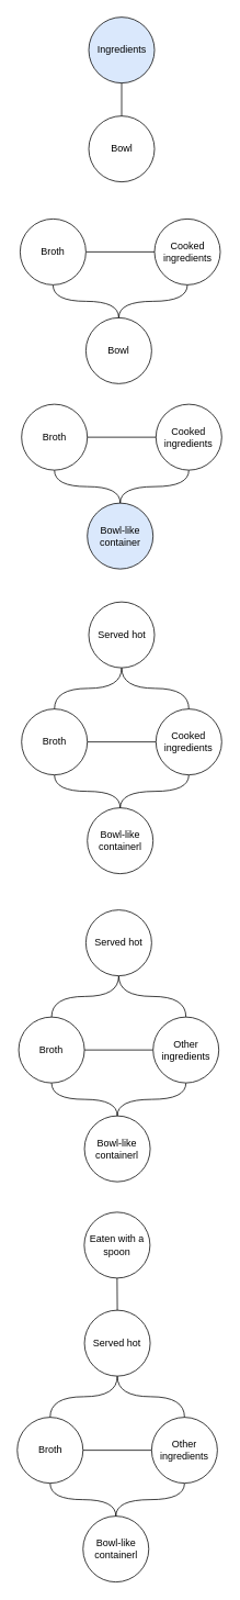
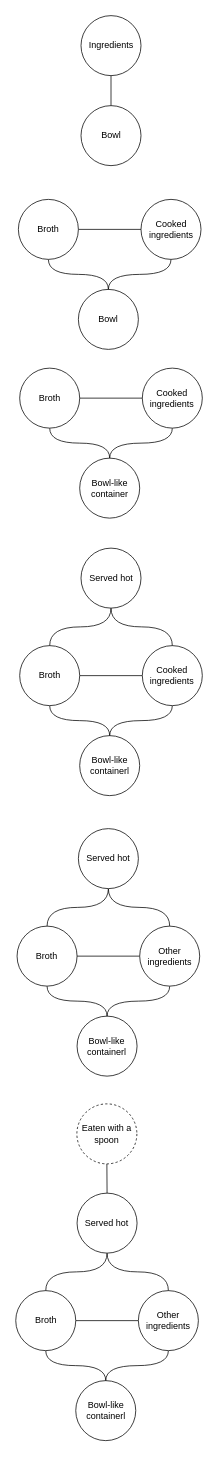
  <mxCell id="0" />
  <mxCell id="1" parent="0" />
  <mxCell id="2" style="edgeStyle=orthogonalEdgeStyle;rounded=0;orthogonalLoop=1;jettySize=auto;html=1;exitX=0.5;exitY=0;exitDx=0;exitDy=0;entryX=0.5;entryY=1;entryDx=0;entryDy=0;endArrow=none;endFill=0;" edge="1" parent="1" source="3" target="4"><mxGeometry relative="1" as="geometry" /></mxCell>
  <mxCell id="3" value="Bowl" style="ellipse;whiteSpace=wrap;html=1;aspect=fixed;" vertex="1" parent="1"><mxGeometry x="107.5" y="140" width="80" height="80" as="geometry" /></mxCell>
- <mxCell id="4" value="Ingredients" style="ellipse;whiteSpace=wrap;html=1;aspect=fixed;fillColor=#dae8fc;" vertex="1" parent="1"><mxGeometry x="107.5" y="20" width="80" height="80" as="geometry" /></mxCell>
+ <mxCell id="4" value="Ingredients" style="ellipse;whiteSpace=wrap;html=1;aspect=fixed;" vertex="1" parent="1"><mxGeometry x="107.5" y="20" width="80" height="80" as="geometry" /></mxCell>
  <mxCell id="5" value="Bowl" style="ellipse;whiteSpace=wrap;html=1;aspect=fixed;" vertex="1" parent="1"><mxGeometry x="104" y="385" width="80" height="80" as="geometry" /></mxCell>
  <mxCell id="6" style="edgeStyle=orthogonalEdgeStyle;orthogonalLoop=1;jettySize=auto;html=1;exitX=0.5;exitY=1;exitDx=0;exitDy=0;entryX=0.5;entryY=0;entryDx=0;entryDy=0;endArrow=none;endFill=0;curved=1;" edge="1" parent="1" source="8" target="5"><mxGeometry relative="1" as="geometry" /></mxCell>
  <mxCell id="7" style="edgeStyle=orthogonalEdgeStyle;rounded=0;orthogonalLoop=1;jettySize=auto;html=1;exitX=1;exitY=0.5;exitDx=0;exitDy=0;entryX=0;entryY=0.5;entryDx=0;entryDy=0;endArrow=none;endFill=0;" edge="1" parent="1" source="8" target="10"><mxGeometry relative="1" as="geometry" /></mxCell>
  <mxCell id="8" value="Broth" style="ellipse;whiteSpace=wrap;html=1;aspect=fixed;" vertex="1" parent="1"><mxGeometry x="24" y="265" width="80" height="80" as="geometry" /></mxCell>
  <mxCell id="9" style="edgeStyle=orthogonalEdgeStyle;orthogonalLoop=1;jettySize=auto;html=1;exitX=0.5;exitY=1;exitDx=0;exitDy=0;entryX=0.5;entryY=0;entryDx=0;entryDy=0;endArrow=none;endFill=0;curved=1;" edge="1" parent="1" source="10" target="5"><mxGeometry relative="1" as="geometry" /></mxCell>
  <mxCell id="10" value="Cooked ingredients" style="ellipse;whiteSpace=wrap;html=1;aspect=fixed;" vertex="1" parent="1"><mxGeometry x="187.5" y="265" width="80" height="80" as="geometry" /></mxCell>
- <mxCell id="11" value="Bowl-like container" style="ellipse;whiteSpace=wrap;html=1;aspect=fixed;fillColor=#dae8fc;" vertex="1" parent="1"><mxGeometry x="105.75" y="610" width="80" height="80" as="geometry" /></mxCell>
+ <mxCell id="11" value="Bowl-like container" style="ellipse;whiteSpace=wrap;html=1;aspect=fixed;" vertex="1" parent="1"><mxGeometry x="105.75" y="610" width="80" height="80" as="geometry" /></mxCell>
  <mxCell id="12" style="edgeStyle=orthogonalEdgeStyle;orthogonalLoop=1;jettySize=auto;html=1;exitX=0.5;exitY=1;exitDx=0;exitDy=0;entryX=0.5;entryY=0;entryDx=0;entryDy=0;endArrow=none;endFill=0;curved=1;" edge="1" parent="1" source="14" target="11"><mxGeometry relative="1" as="geometry" /></mxCell>
  <mxCell id="13" style="edgeStyle=orthogonalEdgeStyle;rounded=0;orthogonalLoop=1;jettySize=auto;html=1;exitX=1;exitY=0.5;exitDx=0;exitDy=0;entryX=0;entryY=0.5;entryDx=0;entryDy=0;endArrow=none;endFill=0;" edge="1" parent="1" source="14" target="16"><mxGeometry relative="1" as="geometry" /></mxCell>
  <mxCell id="14" value="Broth" style="ellipse;whiteSpace=wrap;html=1;aspect=fixed;" vertex="1" parent="1"><mxGeometry x="25.75" y="490" width="80" height="80" as="geometry" /></mxCell>
  <mxCell id="15" style="edgeStyle=orthogonalEdgeStyle;orthogonalLoop=1;jettySize=auto;html=1;exitX=0.5;exitY=1;exitDx=0;exitDy=0;entryX=0.5;entryY=0;entryDx=0;entryDy=0;endArrow=none;endFill=0;curved=1;" edge="1" parent="1" source="16" target="11"><mxGeometry relative="1" as="geometry" /></mxCell>
  <mxCell id="16" value="Cooked ingredients" style="ellipse;whiteSpace=wrap;html=1;aspect=fixed;" vertex="1" parent="1"><mxGeometry x="189.25" y="490" width="80" height="80" as="geometry" /></mxCell>
  <mxCell id="17" value="Bowl-like containerl" style="ellipse;whiteSpace=wrap;html=1;aspect=fixed;" vertex="1" parent="1"><mxGeometry x="105.75" y="980" width="80" height="80" as="geometry" /></mxCell>
  <mxCell id="18" style="edgeStyle=orthogonalEdgeStyle;orthogonalLoop=1;jettySize=auto;html=1;exitX=0.5;exitY=1;exitDx=0;exitDy=0;entryX=0.5;entryY=0;entryDx=0;entryDy=0;endArrow=none;endFill=0;curved=1;" edge="1" parent="1" source="20" target="17"><mxGeometry relative="1" as="geometry" /></mxCell>
  <mxCell id="19" style="edgeStyle=orthogonalEdgeStyle;rounded=0;orthogonalLoop=1;jettySize=auto;html=1;exitX=1;exitY=0.5;exitDx=0;exitDy=0;entryX=0;entryY=0.5;entryDx=0;entryDy=0;endArrow=none;endFill=0;" edge="1" parent="1" source="20" target="22"><mxGeometry relative="1" as="geometry" /></mxCell>
  <mxCell id="20" value="Broth" style="ellipse;whiteSpace=wrap;html=1;aspect=fixed;" vertex="1" parent="1"><mxGeometry x="25.75" y="860" width="80" height="80" as="geometry" /></mxCell>
  <mxCell id="21" style="edgeStyle=orthogonalEdgeStyle;orthogonalLoop=1;jettySize=auto;html=1;exitX=0.5;exitY=1;exitDx=0;exitDy=0;entryX=0.5;entryY=0;entryDx=0;entryDy=0;endArrow=none;endFill=0;curved=1;" edge="1" parent="1" source="22" target="17"><mxGeometry relative="1" as="geometry" /></mxCell>
  <mxCell id="22" value="Cooked ingredients" style="ellipse;whiteSpace=wrap;html=1;aspect=fixed;" vertex="1" parent="1"><mxGeometry x="189.25" y="860" width="80" height="80" as="geometry" /></mxCell>
  <mxCell id="23" style="edgeStyle=orthogonalEdgeStyle;orthogonalLoop=1;jettySize=auto;html=1;exitX=0.5;exitY=1;exitDx=0;exitDy=0;entryX=0.5;entryY=0;entryDx=0;entryDy=0;endArrow=none;endFill=0;curved=1;" edge="1" parent="1" source="25" target="20"><mxGeometry relative="1" as="geometry" /></mxCell>
  <mxCell id="24" style="edgeStyle=orthogonalEdgeStyle;orthogonalLoop=1;jettySize=auto;html=1;exitX=0.5;exitY=1;exitDx=0;exitDy=0;entryX=0.5;entryY=0;entryDx=0;entryDy=0;curved=1;endArrow=none;endFill=0;" edge="1" parent="1" source="25" target="22"><mxGeometry relative="1" as="geometry" /></mxCell>
  <mxCell id="25" value="Served hot" style="ellipse;whiteSpace=wrap;html=1;aspect=fixed;" vertex="1" parent="1"><mxGeometry x="107.5" y="730" width="80" height="80" as="geometry" /></mxCell>
  <mxCell id="26" value="Bowl-like containerl" style="ellipse;whiteSpace=wrap;html=1;aspect=fixed;" vertex="1" parent="1"><mxGeometry x="102.25" y="1354" width="80" height="80" as="geometry" /></mxCell>
  <mxCell id="27" style="edgeStyle=orthogonalEdgeStyle;orthogonalLoop=1;jettySize=auto;html=1;exitX=0.5;exitY=1;exitDx=0;exitDy=0;entryX=0.5;entryY=0;entryDx=0;entryDy=0;endArrow=none;endFill=0;curved=1;" edge="1" parent="1" source="29" target="26"><mxGeometry relative="1" as="geometry" /></mxCell>
  <mxCell id="28" style="edgeStyle=orthogonalEdgeStyle;rounded=0;orthogonalLoop=1;jettySize=auto;html=1;exitX=1;exitY=0.5;exitDx=0;exitDy=0;entryX=0;entryY=0.5;entryDx=0;entryDy=0;endArrow=none;endFill=0;" edge="1" parent="1" source="29" target="31"><mxGeometry relative="1" as="geometry" /></mxCell>
  <mxCell id="29" value="Broth" style="ellipse;whiteSpace=wrap;html=1;aspect=fixed;" vertex="1" parent="1"><mxGeometry x="22.25" y="1234" width="80" height="80" as="geometry" /></mxCell>
  <mxCell id="30" style="edgeStyle=orthogonalEdgeStyle;orthogonalLoop=1;jettySize=auto;html=1;exitX=0.5;exitY=1;exitDx=0;exitDy=0;entryX=0.5;entryY=0;entryDx=0;entryDy=0;endArrow=none;endFill=0;curved=1;" edge="1" parent="1" source="31" target="26"><mxGeometry relative="1" as="geometry" /></mxCell>
  <mxCell id="31" value="Other ingredients" style="ellipse;whiteSpace=wrap;html=1;aspect=fixed;" vertex="1" parent="1"><mxGeometry x="185.75" y="1234" width="80" height="80" as="geometry" /></mxCell>
  <mxCell id="32" style="edgeStyle=orthogonalEdgeStyle;orthogonalLoop=1;jettySize=auto;html=1;exitX=0.5;exitY=1;exitDx=0;exitDy=0;entryX=0.5;entryY=0;entryDx=0;entryDy=0;endArrow=none;endFill=0;curved=1;" edge="1" parent="1" source="34" target="29"><mxGeometry relative="1" as="geometry" /></mxCell>
  <mxCell id="33" style="edgeStyle=orthogonalEdgeStyle;orthogonalLoop=1;jettySize=auto;html=1;exitX=0.5;exitY=1;exitDx=0;exitDy=0;entryX=0.5;entryY=0;entryDx=0;entryDy=0;curved=1;endArrow=none;endFill=0;" edge="1" parent="1" source="34" target="31"><mxGeometry relative="1" as="geometry" /></mxCell>
  <mxCell id="34" value="Served hot" style="ellipse;whiteSpace=wrap;html=1;aspect=fixed;" vertex="1" parent="1"><mxGeometry x="104" y="1104" width="80" height="80" as="geometry" /></mxCell>
  <mxCell id="35" value="Bowl-like containerl" style="ellipse;whiteSpace=wrap;html=1;aspect=fixed;" vertex="1" parent="1"><mxGeometry x="100.5" y="1840" width="80" height="80" as="geometry" /></mxCell>
  <mxCell id="36" style="edgeStyle=orthogonalEdgeStyle;orthogonalLoop=1;jettySize=auto;html=1;exitX=0.5;exitY=1;exitDx=0;exitDy=0;entryX=0.5;entryY=0;entryDx=0;entryDy=0;endArrow=none;endFill=0;curved=1;" edge="1" parent="1" source="38" target="35"><mxGeometry relative="1" as="geometry" /></mxCell>
  <mxCell id="37" style="edgeStyle=orthogonalEdgeStyle;rounded=0;orthogonalLoop=1;jettySize=auto;html=1;exitX=1;exitY=0.5;exitDx=0;exitDy=0;entryX=0;entryY=0.5;entryDx=0;entryDy=0;endArrow=none;endFill=0;" edge="1" parent="1" source="38" target="40"><mxGeometry relative="1" as="geometry" /></mxCell>
  <mxCell id="38" value="Broth" style="ellipse;whiteSpace=wrap;html=1;aspect=fixed;" vertex="1" parent="1"><mxGeometry x="20.5" y="1720" width="80" height="80" as="geometry" /></mxCell>
  <mxCell id="39" style="edgeStyle=orthogonalEdgeStyle;orthogonalLoop=1;jettySize=auto;html=1;exitX=0.5;exitY=1;exitDx=0;exitDy=0;entryX=0.5;entryY=0;entryDx=0;entryDy=0;endArrow=none;endFill=0;curved=1;" edge="1" parent="1" source="40" target="35"><mxGeometry relative="1" as="geometry" /></mxCell>
  <mxCell id="40" value="Other ingredients" style="ellipse;whiteSpace=wrap;html=1;aspect=fixed;" vertex="1" parent="1"><mxGeometry x="184" y="1720" width="80" height="80" as="geometry" /></mxCell>
  <mxCell id="41" style="edgeStyle=orthogonalEdgeStyle;orthogonalLoop=1;jettySize=auto;html=1;exitX=0.5;exitY=1;exitDx=0;exitDy=0;entryX=0.5;entryY=0;entryDx=0;entryDy=0;endArrow=none;endFill=0;curved=1;" edge="1" parent="1" source="43" target="38"><mxGeometry relative="1" as="geometry" /></mxCell>
  <mxCell id="42" style="edgeStyle=orthogonalEdgeStyle;orthogonalLoop=1;jettySize=auto;html=1;exitX=0.5;exitY=1;exitDx=0;exitDy=0;entryX=0.5;entryY=0;entryDx=0;entryDy=0;curved=1;endArrow=none;endFill=0;" edge="1" parent="1" source="43" target="40"><mxGeometry relative="1" as="geometry" /></mxCell>
  <mxCell id="43" value="Served hot" style="ellipse;whiteSpace=wrap;html=1;aspect=fixed;" vertex="1" parent="1"><mxGeometry x="102.25" y="1590" width="80" height="80" as="geometry" /></mxCell>
  <mxCell id="44" style="edgeStyle=orthogonalEdgeStyle;rounded=0;orthogonalLoop=1;jettySize=auto;html=1;exitX=0.5;exitY=1;exitDx=0;exitDy=0;entryX=0.5;entryY=0;entryDx=0;entryDy=0;endArrow=none;endFill=0;" edge="1" parent="1" source="45" target="43"><mxGeometry relative="1" as="geometry" /></mxCell>
- <mxCell id="45" value="Eaten with a spoon" style="ellipse;whiteSpace=wrap;html=1;aspect=fixed;" vertex="1" parent="1"><mxGeometry x="102" y="1471" width="80" height="80" as="geometry" /></mxCell>
+ <mxCell id="45" value="Eaten with a spoon" style="ellipse;whiteSpace=wrap;html=1;aspect=fixed;dashed=1;" vertex="1" parent="1"><mxGeometry x="102" y="1471" width="80" height="80" as="geometry" /></mxCell>
